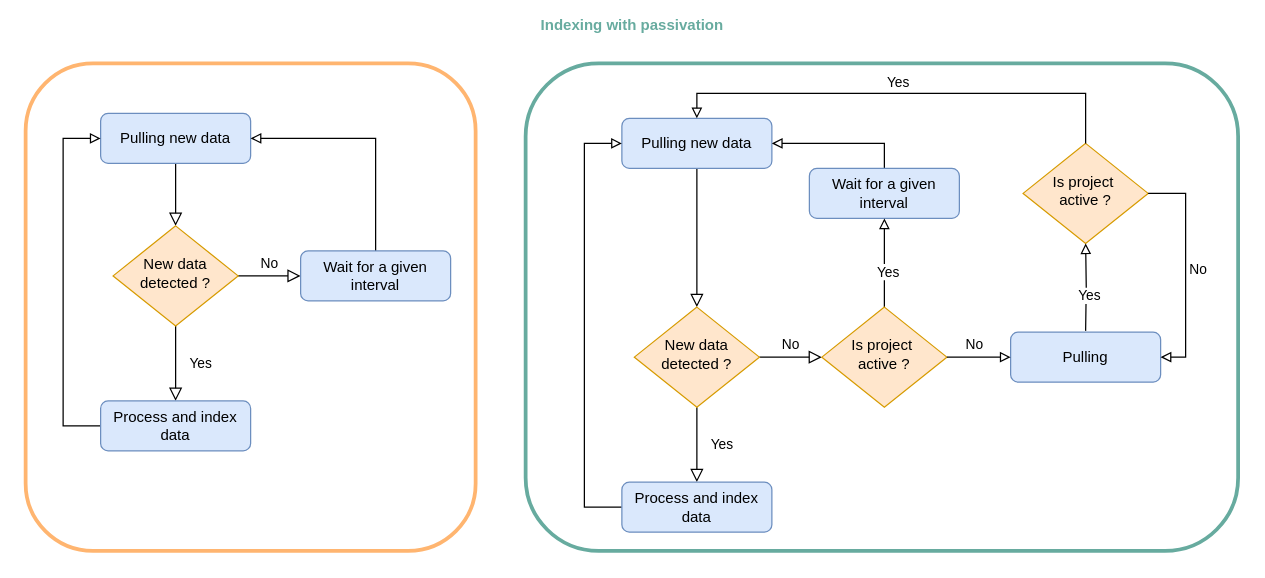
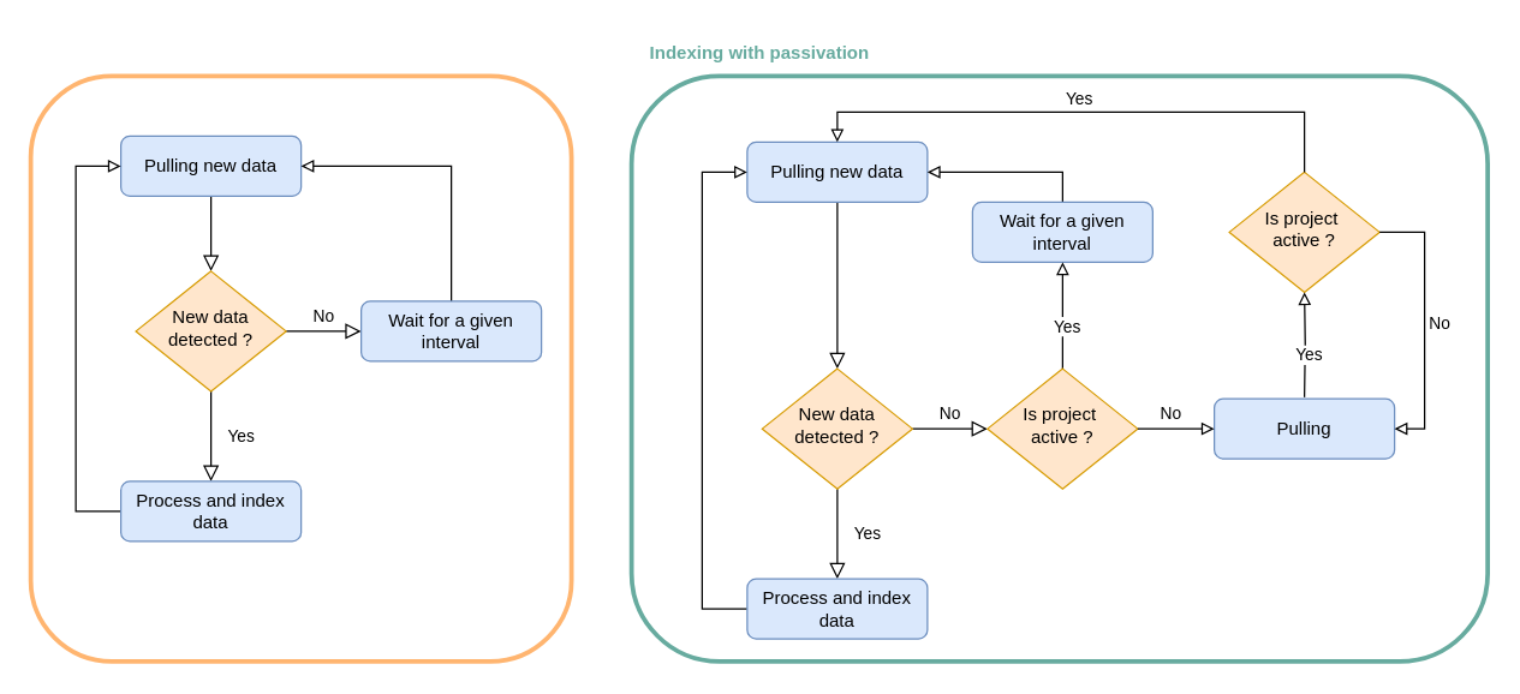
  <mxCell id="0" />
  <mxCell id="1" parent="0" />
  <mxCell id="2" value="" style="rounded=1;whiteSpace=wrap;html=1;strokeColor=#67AB9F;strokeWidth=3;" vertex="1" parent="1"><mxGeometry x="420" y="50" width="570" height="390" as="geometry" /></mxCell>
  <mxCell id="3" value="" style="rounded=1;whiteSpace=wrap;html=1;strokeColor=#FFB570;strokeWidth=3;" vertex="1" parent="1"><mxGeometry x="20" y="50" width="360" height="390" as="geometry" /></mxCell>
  <mxCell id="4" value="" style="rounded=0;html=1;jettySize=auto;orthogonalLoop=1;fontSize=11;endArrow=block;endFill=0;endSize=8;strokeWidth=1;shadow=0;labelBackgroundColor=none;edgeStyle=orthogonalEdgeStyle;" parent="1" source="5" target="9" edge="1"><mxGeometry relative="1" as="geometry" /></mxCell>
  <mxCell id="5" value="Pulling new data" style="rounded=1;whiteSpace=wrap;html=1;fontSize=12;glass=0;strokeWidth=1;shadow=0;fillColor=#dae8fc;strokeColor=#6c8ebf;" parent="1" vertex="1"><mxGeometry x="80" y="90" width="120" height="40" as="geometry" /></mxCell>
  <mxCell id="6" value="Yes" style="rounded=0;html=1;jettySize=auto;orthogonalLoop=1;fontSize=11;endArrow=block;endFill=0;endSize=8;strokeWidth=1;shadow=0;labelBackgroundColor=none;edgeStyle=orthogonalEdgeStyle;entryX=0.5;entryY=0;entryDx=0;entryDy=0;" parent="1" source="9" target="12" edge="1"><mxGeometry y="20" relative="1" as="geometry"><mxPoint as="offset" /><mxPoint x="150" y="320" as="targetPoint" /></mxGeometry></mxCell>
  <mxCell id="7" value="No" style="edgeStyle=orthogonalEdgeStyle;rounded=0;html=1;jettySize=auto;orthogonalLoop=1;fontSize=11;endArrow=block;endFill=0;endSize=8;strokeWidth=1;shadow=0;labelBackgroundColor=none;" parent="1" source="9" target="11" edge="1"><mxGeometry y="10" relative="1" as="geometry"><mxPoint as="offset" /></mxGeometry></mxCell>
  <mxCell id="8" style="edgeStyle=orthogonalEdgeStyle;rounded=0;orthogonalLoop=1;jettySize=auto;html=1;exitX=0;exitY=0.5;exitDx=0;exitDy=0;entryX=0;entryY=0.5;entryDx=0;entryDy=0;endArrow=block;endFill=0;" edge="1" parent="1" target="5"><mxGeometry relative="1" as="geometry"><mxPoint x="90" y="340" as="sourcePoint" /><Array as="points"><mxPoint x="50" y="340" /><mxPoint x="50" y="110" /></Array></mxGeometry></mxCell>
  <mxCell id="9" value="New data detected ?" style="rhombus;whiteSpace=wrap;html=1;shadow=0;fontFamily=Helvetica;fontSize=12;align=center;strokeWidth=1;spacing=6;spacingTop=-4;fillColor=#ffe6cc;strokeColor=#d79b00;" parent="1" vertex="1"><mxGeometry x="90" y="180" width="100" height="80" as="geometry" /></mxCell>
  <mxCell id="10" style="edgeStyle=orthogonalEdgeStyle;rounded=0;orthogonalLoop=1;jettySize=auto;html=1;exitX=0.5;exitY=0;exitDx=0;exitDy=0;entryX=1;entryY=0.5;entryDx=0;entryDy=0;endArrow=block;endFill=0;" edge="1" parent="1" source="11" target="5"><mxGeometry relative="1" as="geometry" /></mxCell>
  <mxCell id="11" value="Wait for a given interval" style="rounded=1;whiteSpace=wrap;html=1;fontSize=12;glass=0;strokeWidth=1;shadow=0;fillColor=#dae8fc;strokeColor=#6c8ebf;" parent="1" vertex="1"><mxGeometry x="240" y="200" width="120" height="40" as="geometry" /></mxCell>
  <mxCell id="12" value="Process and index data" style="rounded=1;whiteSpace=wrap;html=1;fontSize=12;glass=0;strokeWidth=1;shadow=0;fillColor=#dae8fc;strokeColor=#6c8ebf;" vertex="1" parent="1"><mxGeometry x="80" y="320" width="120" height="40" as="geometry" /></mxCell>
  <mxCell id="13" style="edgeStyle=orthogonalEdgeStyle;rounded=0;orthogonalLoop=1;jettySize=auto;html=1;exitX=0.5;exitY=1;exitDx=0;exitDy=0;" edge="1" parent="1" source="12" target="12"><mxGeometry relative="1" as="geometry" /></mxCell>
  <mxCell id="14" value="" style="rounded=0;html=1;jettySize=auto;orthogonalLoop=1;fontSize=11;endArrow=block;endFill=0;endSize=8;strokeWidth=1;shadow=0;labelBackgroundColor=none;edgeStyle=orthogonalEdgeStyle;" edge="1" parent="1" source="15" target="19"><mxGeometry relative="1" as="geometry" /></mxCell>
  <mxCell id="15" value="Pulling new data" style="rounded=1;whiteSpace=wrap;html=1;fontSize=12;glass=0;strokeWidth=1;shadow=0;fillColor=#dae8fc;strokeColor=#6c8ebf;" vertex="1" parent="1"><mxGeometry x="497" y="94" width="120" height="40" as="geometry" /></mxCell>
  <mxCell id="16" value="Yes" style="rounded=0;html=1;jettySize=auto;orthogonalLoop=1;fontSize=11;endArrow=block;endFill=0;endSize=8;strokeWidth=1;shadow=0;labelBackgroundColor=none;edgeStyle=orthogonalEdgeStyle;entryX=0.5;entryY=0;entryDx=0;entryDy=0;" edge="1" parent="1" source="19" target="22"><mxGeometry y="20" relative="1" as="geometry"><mxPoint as="offset" /><mxPoint x="567" y="385" as="targetPoint" /></mxGeometry></mxCell>
  <mxCell id="17" value="No" style="edgeStyle=orthogonalEdgeStyle;rounded=0;html=1;jettySize=auto;orthogonalLoop=1;fontSize=11;endArrow=block;endFill=0;endSize=8;strokeWidth=1;shadow=0;labelBackgroundColor=none;entryX=0;entryY=0.5;entryDx=0;entryDy=0;" edge="1" parent="1" source="19" target="26"><mxGeometry y="10" relative="1" as="geometry"><mxPoint as="offset" /></mxGeometry></mxCell>
  <mxCell id="18" style="edgeStyle=orthogonalEdgeStyle;rounded=0;orthogonalLoop=1;jettySize=auto;html=1;exitX=0;exitY=0.5;exitDx=0;exitDy=0;entryX=0;entryY=0.5;entryDx=0;entryDy=0;endArrow=block;endFill=0;" edge="1" parent="1" target="15" source="22"><mxGeometry relative="1" as="geometry"><mxPoint x="507" y="344" as="sourcePoint" /><Array as="points"><mxPoint x="467" y="405" /><mxPoint x="467" y="114" /></Array></mxGeometry></mxCell>
  <mxCell id="19" value="New data detected ?" style="rhombus;whiteSpace=wrap;html=1;shadow=0;fontFamily=Helvetica;fontSize=12;align=center;strokeWidth=1;spacing=6;spacingTop=-4;fillColor=#ffe6cc;strokeColor=#d79b00;" vertex="1" parent="1"><mxGeometry x="507" y="245" width="100" height="80" as="geometry" /></mxCell>
  <mxCell id="20" style="edgeStyle=orthogonalEdgeStyle;rounded=0;orthogonalLoop=1;jettySize=auto;html=1;exitX=0.5;exitY=0;exitDx=0;exitDy=0;entryX=1;entryY=0.5;entryDx=0;entryDy=0;endArrow=block;endFill=0;" edge="1" parent="1" source="21" target="15"><mxGeometry relative="1" as="geometry" /></mxCell>
  <mxCell id="21" value="Wait for a given interval" style="rounded=1;whiteSpace=wrap;html=1;fontSize=12;glass=0;strokeWidth=1;shadow=0;fillColor=#dae8fc;strokeColor=#6c8ebf;" vertex="1" parent="1"><mxGeometry x="647" y="134" width="120" height="40" as="geometry" /></mxCell>
  <mxCell id="22" value="Process and index data" style="rounded=1;whiteSpace=wrap;html=1;fontSize=12;glass=0;strokeWidth=1;shadow=0;fillColor=#dae8fc;strokeColor=#6c8ebf;" vertex="1" parent="1"><mxGeometry x="497" y="385" width="120" height="40" as="geometry" /></mxCell>
  <mxCell id="23" style="edgeStyle=orthogonalEdgeStyle;rounded=0;orthogonalLoop=1;jettySize=auto;html=1;exitX=0.5;exitY=1;exitDx=0;exitDy=0;" edge="1" parent="1" source="22" target="22"><mxGeometry relative="1" as="geometry" /></mxCell>
  <mxCell id="24" style="edgeStyle=orthogonalEdgeStyle;rounded=0;orthogonalLoop=1;jettySize=auto;html=1;exitX=0.5;exitY=0;exitDx=0;exitDy=0;entryX=0.5;entryY=1;entryDx=0;entryDy=0;endArrow=block;endFill=0;" edge="1" parent="1" source="26" target="21"><mxGeometry relative="1" as="geometry" /></mxCell>
  <mxCell id="25" value="Yes" style="edgeLabel;html=1;align=center;verticalAlign=middle;resizable=0;points=[];" vertex="1" connectable="0" parent="24"><mxGeometry x="-0.183" y="-2" relative="1" as="geometry"><mxPoint as="offset" /></mxGeometry></mxCell>
  <mxCell id="26" value="&lt;div&gt;Is project&amp;nbsp;&lt;/div&gt;&lt;div&gt;active ?&lt;/div&gt;" style="rhombus;whiteSpace=wrap;html=1;shadow=0;fontFamily=Helvetica;fontSize=12;align=center;strokeWidth=1;spacing=6;spacingTop=-4;fillColor=#ffe6cc;strokeColor=#d79b00;" vertex="1" parent="1"><mxGeometry x="657" y="245" width="100" height="80" as="geometry" /></mxCell>
  <mxCell id="27" value="Pulling" style="rounded=1;whiteSpace=wrap;html=1;fontSize=12;glass=0;strokeWidth=1;shadow=0;fillColor=#dae8fc;strokeColor=#6c8ebf;" vertex="1" parent="1"><mxGeometry x="808" y="265" width="120" height="40" as="geometry" /></mxCell>
  <mxCell id="28" value="&lt;div&gt;Is project&amp;nbsp;&lt;/div&gt;&lt;div&gt;active ?&lt;/div&gt;" style="rhombus;whiteSpace=wrap;html=1;shadow=0;fontFamily=Helvetica;fontSize=12;align=center;strokeWidth=1;spacing=6;spacingTop=-4;fillColor=#ffe6cc;strokeColor=#d79b00;" vertex="1" parent="1"><mxGeometry x="818" y="114" width="100" height="80" as="geometry" /></mxCell>
  <mxCell id="29" style="edgeStyle=orthogonalEdgeStyle;rounded=0;orthogonalLoop=1;jettySize=auto;html=1;exitX=1;exitY=0.5;exitDx=0;exitDy=0;entryX=0;entryY=0.5;entryDx=0;entryDy=0;endArrow=block;endFill=0;" edge="1" parent="1" source="26" target="27"><mxGeometry relative="1" as="geometry"><mxPoint x="717" y="255" as="sourcePoint" /><mxPoint x="717" y="184" as="targetPoint" /></mxGeometry></mxCell>
  <mxCell id="30" value="No" style="edgeLabel;html=1;align=center;verticalAlign=middle;resizable=0;points=[];" vertex="1" connectable="0" parent="29"><mxGeometry x="-0.183" y="-2" relative="1" as="geometry"><mxPoint y="-13" as="offset" /></mxGeometry></mxCell>
  <mxCell id="31" style="edgeStyle=orthogonalEdgeStyle;rounded=0;orthogonalLoop=1;jettySize=auto;html=1;entryX=0.5;entryY=1;entryDx=0;entryDy=0;endArrow=block;endFill=0;" edge="1" parent="1" target="28"><mxGeometry relative="1" as="geometry"><mxPoint x="868" y="264" as="sourcePoint" /><mxPoint x="717" y="184" as="targetPoint" /></mxGeometry></mxCell>
  <mxCell id="32" value="Yes" style="edgeLabel;html=1;align=center;verticalAlign=middle;resizable=0;points=[];" vertex="1" connectable="0" parent="31"><mxGeometry x="-0.183" y="-2" relative="1" as="geometry"><mxPoint as="offset" /></mxGeometry></mxCell>
  <mxCell id="33" style="edgeStyle=orthogonalEdgeStyle;rounded=0;orthogonalLoop=1;jettySize=auto;html=1;entryX=0.5;entryY=0;entryDx=0;entryDy=0;endArrow=block;endFill=0;exitX=0.5;exitY=0;exitDx=0;exitDy=0;" edge="1" parent="1" source="28" target="15"><mxGeometry relative="1" as="geometry"><mxPoint x="878" y="274" as="sourcePoint" /><mxPoint x="878" y="204" as="targetPoint" /></mxGeometry></mxCell>
  <mxCell id="34" value="Yes" style="edgeLabel;html=1;align=center;verticalAlign=middle;resizable=0;points=[];" vertex="1" connectable="0" parent="33"><mxGeometry x="-0.183" y="-2" relative="1" as="geometry"><mxPoint x="-39" y="-8" as="offset" /></mxGeometry></mxCell>
  <mxCell id="35" style="edgeStyle=orthogonalEdgeStyle;rounded=0;orthogonalLoop=1;jettySize=auto;html=1;entryX=1;entryY=0.5;entryDx=0;entryDy=0;endArrow=block;endFill=0;exitX=1;exitY=0.5;exitDx=0;exitDy=0;" edge="1" parent="1" source="28" target="27"><mxGeometry relative="1" as="geometry"><mxPoint x="878" y="274" as="sourcePoint" /><mxPoint x="878" y="204" as="targetPoint" /></mxGeometry></mxCell>
  <mxCell id="36" value="No" style="edgeLabel;html=1;align=center;verticalAlign=middle;resizable=0;points=[];" vertex="1" connectable="0" parent="35"><mxGeometry x="-0.183" y="-2" relative="1" as="geometry"><mxPoint x="11" y="16" as="offset" /></mxGeometry></mxCell>
- <mxCell id="37" value="Indexing with passivation" style="text;html=1;align=center;verticalAlign=middle;resizable=0;points=[];autosize=1;strokeColor=none;fillColor=none;fontColor=#67AB9F;fontStyle=1" vertex="1" parent="1"><mxGeometry x="425" y="5" width="160" height="30" as="geometry" /></mxCell>
+ <mxCell id="37" value="Indexing with passivation" style="text;html=1;align=center;verticalAlign=middle;resizable=0;points=[];autosize=1;strokeColor=none;fillColor=none;fontColor=#67AB9F;fontStyle=1" vertex="1" parent="1"><mxGeometry x="425" y="20" width="160" height="30" as="geometry" /></mxCell>
